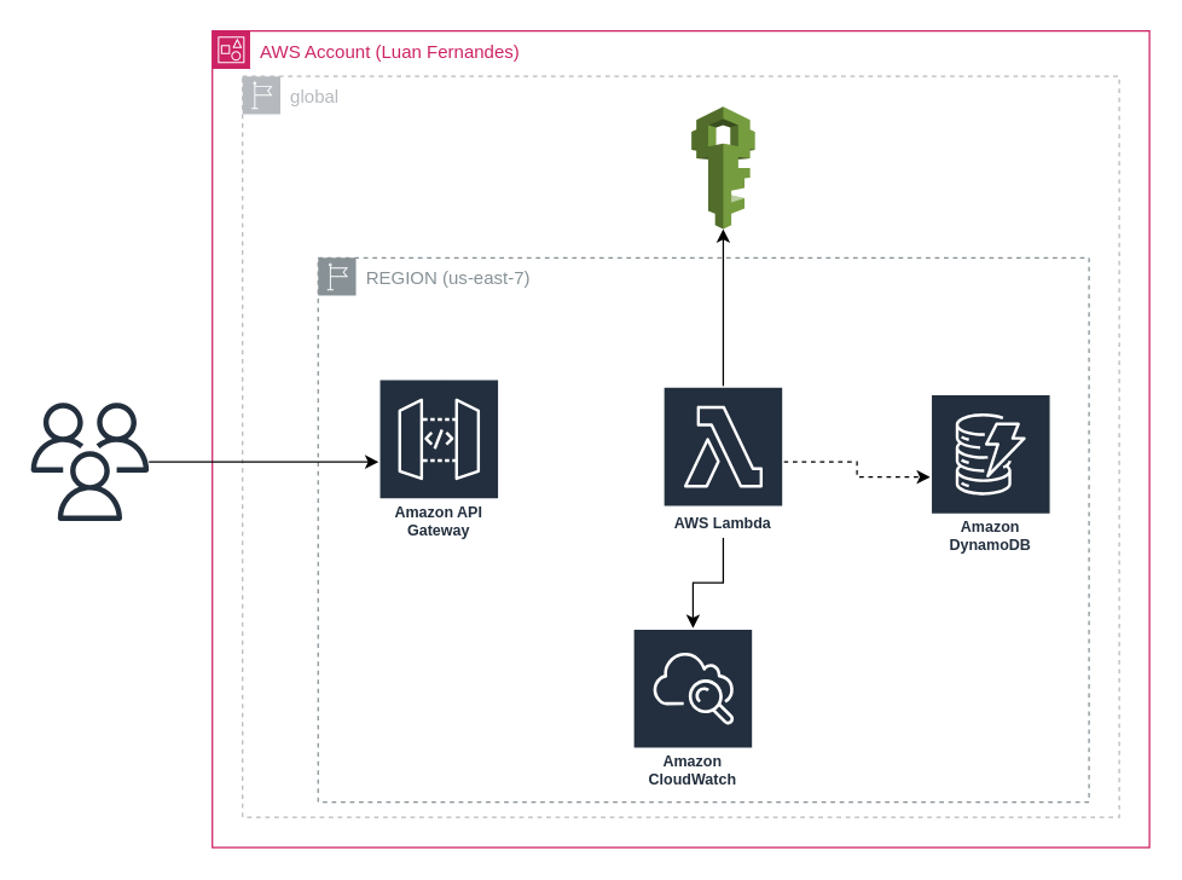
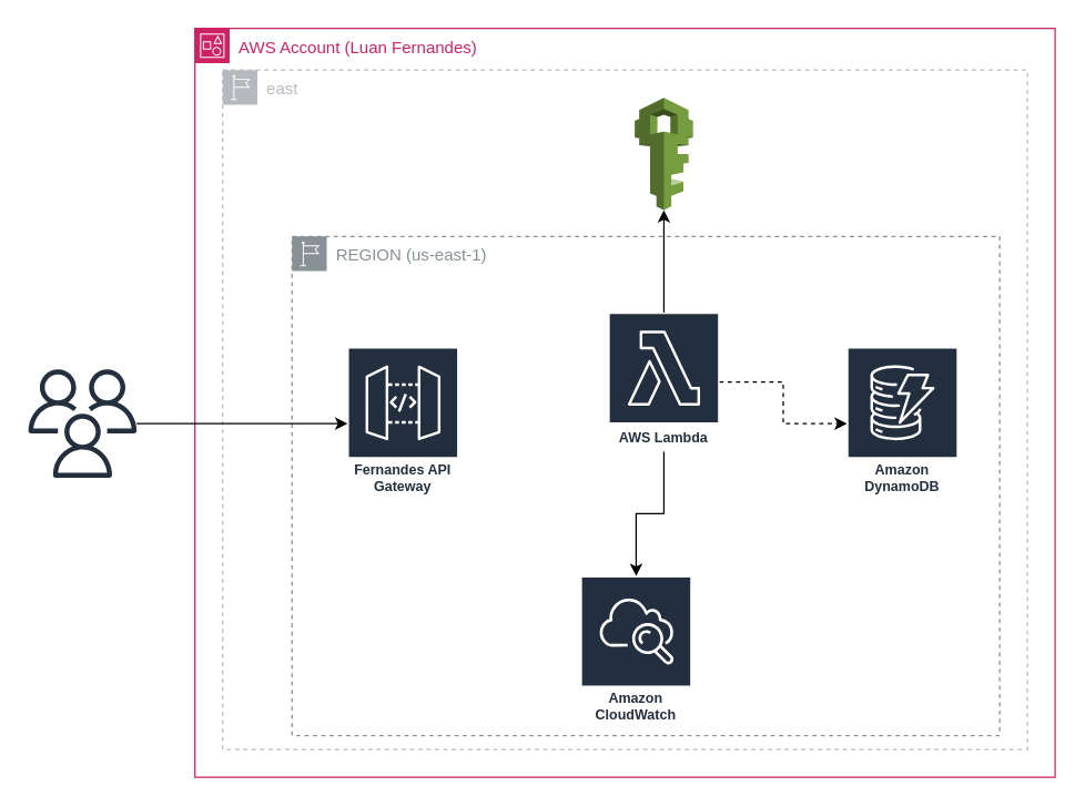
  <mxCell id="0" />
  <mxCell id="1" parent="0" />
  <mxCell id="2" value="AWS Account (Luan Fernandes)" style="points=[[0,0],[0.25,0],[0.5,0],[0.75,0],[1,0],[1,0.25],[1,0.5],[1,0.75],[1,1],[0.75,1],[0.5,1],[0.25,1],[0,1],[0,0.75],[0,0.5],[0,0.25]];outlineConnect=0;gradientColor=none;html=1;whiteSpace=wrap;fontSize=12;fontStyle=0;container=1;pointerEvents=0;collapsible=0;recursiveResize=0;shape=mxgraph.aws4.group;grIcon=mxgraph.aws4.group_account;strokeColor=#CD2264;fillColor=none;verticalAlign=top;align=left;spacingLeft=30;fontColor=#CD2264;dashed=0;" vertex="1" parent="1"><mxGeometry x="140" y="20" width="620" height="540" as="geometry" /></mxCell>
- <mxCell id="3" value="global" style="sketch=0;outlineConnect=0;gradientColor=none;html=1;whiteSpace=wrap;fontSize=12;fontStyle=0;shape=mxgraph.aws4.group;grIcon=mxgraph.aws4.group_region;strokeColor=#B6BABF;fillColor=none;verticalAlign=top;align=left;spacingLeft=30;fontColor=#B6BABF;dashed=1;" vertex="1" parent="2"><mxGeometry x="20" y="30" width="580" height="490" as="geometry" /></mxCell>
- <mxCell id="4" value="REGION (us-east-7)&amp;nbsp;" style="sketch=0;outlineConnect=0;gradientColor=none;html=1;whiteSpace=wrap;fontSize=12;fontStyle=0;shape=mxgraph.aws4.group;grIcon=mxgraph.aws4.group_region;strokeColor=#879196;fillColor=none;verticalAlign=top;align=left;spacingLeft=30;fontColor=#879196;dashed=1;" vertex="1" parent="2"><mxGeometry x="70" y="150" width="510" height="360" as="geometry" /></mxCell>
- <mxCell id="5" value="Amazon API Gateway" style="sketch=0;outlineConnect=0;fontColor=#232F3E;gradientColor=none;strokeColor=#ffffff;fillColor=#232F3E;dashed=0;verticalLabelPosition=middle;verticalAlign=bottom;align=center;html=1;whiteSpace=wrap;fontSize=10;fontStyle=1;spacing=3;shape=mxgraph.aws4.productIcon;prIcon=mxgraph.aws4.api_gateway;" vertex="1" parent="2"><mxGeometry x="110" y="230" width="80" height="110" as="geometry" /></mxCell>
+ <mxCell id="3" value="east" style="sketch=0;outlineConnect=0;gradientColor=none;html=1;whiteSpace=wrap;fontSize=12;fontStyle=0;shape=mxgraph.aws4.group;grIcon=mxgraph.aws4.group_region;strokeColor=#B6BABF;fillColor=none;verticalAlign=top;align=left;spacingLeft=30;fontColor=#B6BABF;dashed=1;" vertex="1" parent="2"><mxGeometry x="20" y="30" width="580" height="490" as="geometry" /></mxCell>
+ <mxCell id="4" value="REGION (us-east-1)&amp;nbsp;" style="sketch=0;outlineConnect=0;gradientColor=none;html=1;whiteSpace=wrap;fontSize=12;fontStyle=0;shape=mxgraph.aws4.group;grIcon=mxgraph.aws4.group_region;strokeColor=#879196;fillColor=none;verticalAlign=top;align=left;spacingLeft=30;fontColor=#879196;dashed=1;" vertex="1" parent="2"><mxGeometry x="70" y="150" width="510" height="360" as="geometry" /></mxCell>
+ <mxCell id="5" value="Fernandes API Gateway" style="sketch=0;outlineConnect=0;fontColor=#232F3E;gradientColor=none;strokeColor=#ffffff;fillColor=#232F3E;dashed=0;verticalLabelPosition=middle;verticalAlign=bottom;align=center;html=1;whiteSpace=wrap;fontSize=10;fontStyle=1;spacing=3;shape=mxgraph.aws4.productIcon;prIcon=mxgraph.aws4.api_gateway;" vertex="1" parent="2"><mxGeometry x="110" y="230" width="80" height="110" as="geometry" /></mxCell>
  <mxCell id="6" value="" style="edgeStyle=orthogonalEdgeStyle;rounded=0;orthogonalLoop=1;jettySize=auto;html=1;dashed=1;" edge="1" parent="2" source="9" target="10"><mxGeometry relative="1" as="geometry" /></mxCell>
  <mxCell id="7" value="" style="edgeStyle=orthogonalEdgeStyle;rounded=0;orthogonalLoop=1;jettySize=auto;html=1;" edge="1" parent="2" source="9" target="11"><mxGeometry relative="1" as="geometry" /></mxCell>
  <mxCell id="8" value="" style="edgeStyle=orthogonalEdgeStyle;rounded=0;orthogonalLoop=1;jettySize=auto;html=1;" edge="1" parent="2" source="9" target="12"><mxGeometry relative="1" as="geometry" /></mxCell>
- <mxCell id="9" value="AWS Lambda" style="sketch=0;outlineConnect=0;fontColor=#232F3E;gradientColor=none;strokeColor=#ffffff;fillColor=#232F3E;dashed=0;verticalLabelPosition=middle;verticalAlign=bottom;align=center;html=1;whiteSpace=wrap;fontSize=10;fontStyle=1;spacing=3;shape=mxgraph.aws4.productIcon;prIcon=mxgraph.aws4.lambda;" vertex="1" parent="2"><mxGeometry x="298" y="235" width="80" height="100" as="geometry" /></mxCell>
- <mxCell id="10" value="Amazon DynamoDB" style="sketch=0;outlineConnect=0;fontColor=#232F3E;gradientColor=none;strokeColor=#ffffff;fillColor=#232F3E;dashed=0;verticalLabelPosition=middle;verticalAlign=bottom;align=center;html=1;whiteSpace=wrap;fontSize=10;fontStyle=1;spacing=3;shape=mxgraph.aws4.productIcon;prIcon=mxgraph.aws4.dynamodb;" vertex="1" parent="2"><mxGeometry x="475" y="240" width="80" height="110" as="geometry" /></mxCell>
+ <mxCell id="9" value="AWS Lambda" style="sketch=0;outlineConnect=0;fontColor=#232F3E;gradientColor=none;strokeColor=#ffffff;fillColor=#232F3E;dashed=0;verticalLabelPosition=middle;verticalAlign=bottom;align=center;html=1;whiteSpace=wrap;fontSize=10;fontStyle=1;spacing=3;shape=mxgraph.aws4.productIcon;prIcon=mxgraph.aws4.lambda;" vertex="1" parent="2"><mxGeometry x="298" y="205" width="80" height="100" as="geometry" /></mxCell>
+ <mxCell id="10" value="Amazon DynamoDB" style="sketch=0;outlineConnect=0;fontColor=#232F3E;gradientColor=none;strokeColor=#ffffff;fillColor=#232F3E;dashed=0;verticalLabelPosition=middle;verticalAlign=bottom;align=center;html=1;whiteSpace=wrap;fontSize=10;fontStyle=1;spacing=3;shape=mxgraph.aws4.productIcon;prIcon=mxgraph.aws4.dynamodb;" vertex="1" parent="2"><mxGeometry x="470" y="230" width="80" height="110" as="geometry" /></mxCell>
  <mxCell id="11" value="Amazon CloudWatch" style="sketch=0;outlineConnect=0;fontColor=#232F3E;gradientColor=none;strokeColor=#ffffff;fillColor=#232F3E;dashed=0;verticalLabelPosition=middle;verticalAlign=bottom;align=center;html=1;whiteSpace=wrap;fontSize=10;fontStyle=1;spacing=3;shape=mxgraph.aws4.productIcon;prIcon=mxgraph.aws4.cloudwatch;" vertex="1" parent="2"><mxGeometry x="278" y="395" width="80" height="110" as="geometry" /></mxCell>
  <mxCell id="12" value="" style="outlineConnect=0;dashed=0;verticalLabelPosition=bottom;verticalAlign=top;align=center;html=1;shape=mxgraph.aws3.iam;fillColor=#759C3E;gradientColor=none;" vertex="1" parent="2"><mxGeometry x="317" y="50" width="42" height="81" as="geometry" /></mxCell>
  <mxCell id="13" value="" style="edgeStyle=orthogonalEdgeStyle;rounded=0;orthogonalLoop=1;jettySize=auto;html=1;" edge="1" parent="1" source="14" target="5"><mxGeometry relative="1" as="geometry" /></mxCell>
  <mxCell id="14" value="" style="sketch=0;outlineConnect=0;fontColor=#232F3E;gradientColor=none;fillColor=#232F3D;strokeColor=none;dashed=0;verticalLabelPosition=bottom;verticalAlign=top;align=center;html=1;fontSize=12;fontStyle=0;aspect=fixed;pointerEvents=1;shape=mxgraph.aws4.users;" vertex="1" parent="1"><mxGeometry x="20" y="266" width="78" height="78" as="geometry" /></mxCell>
